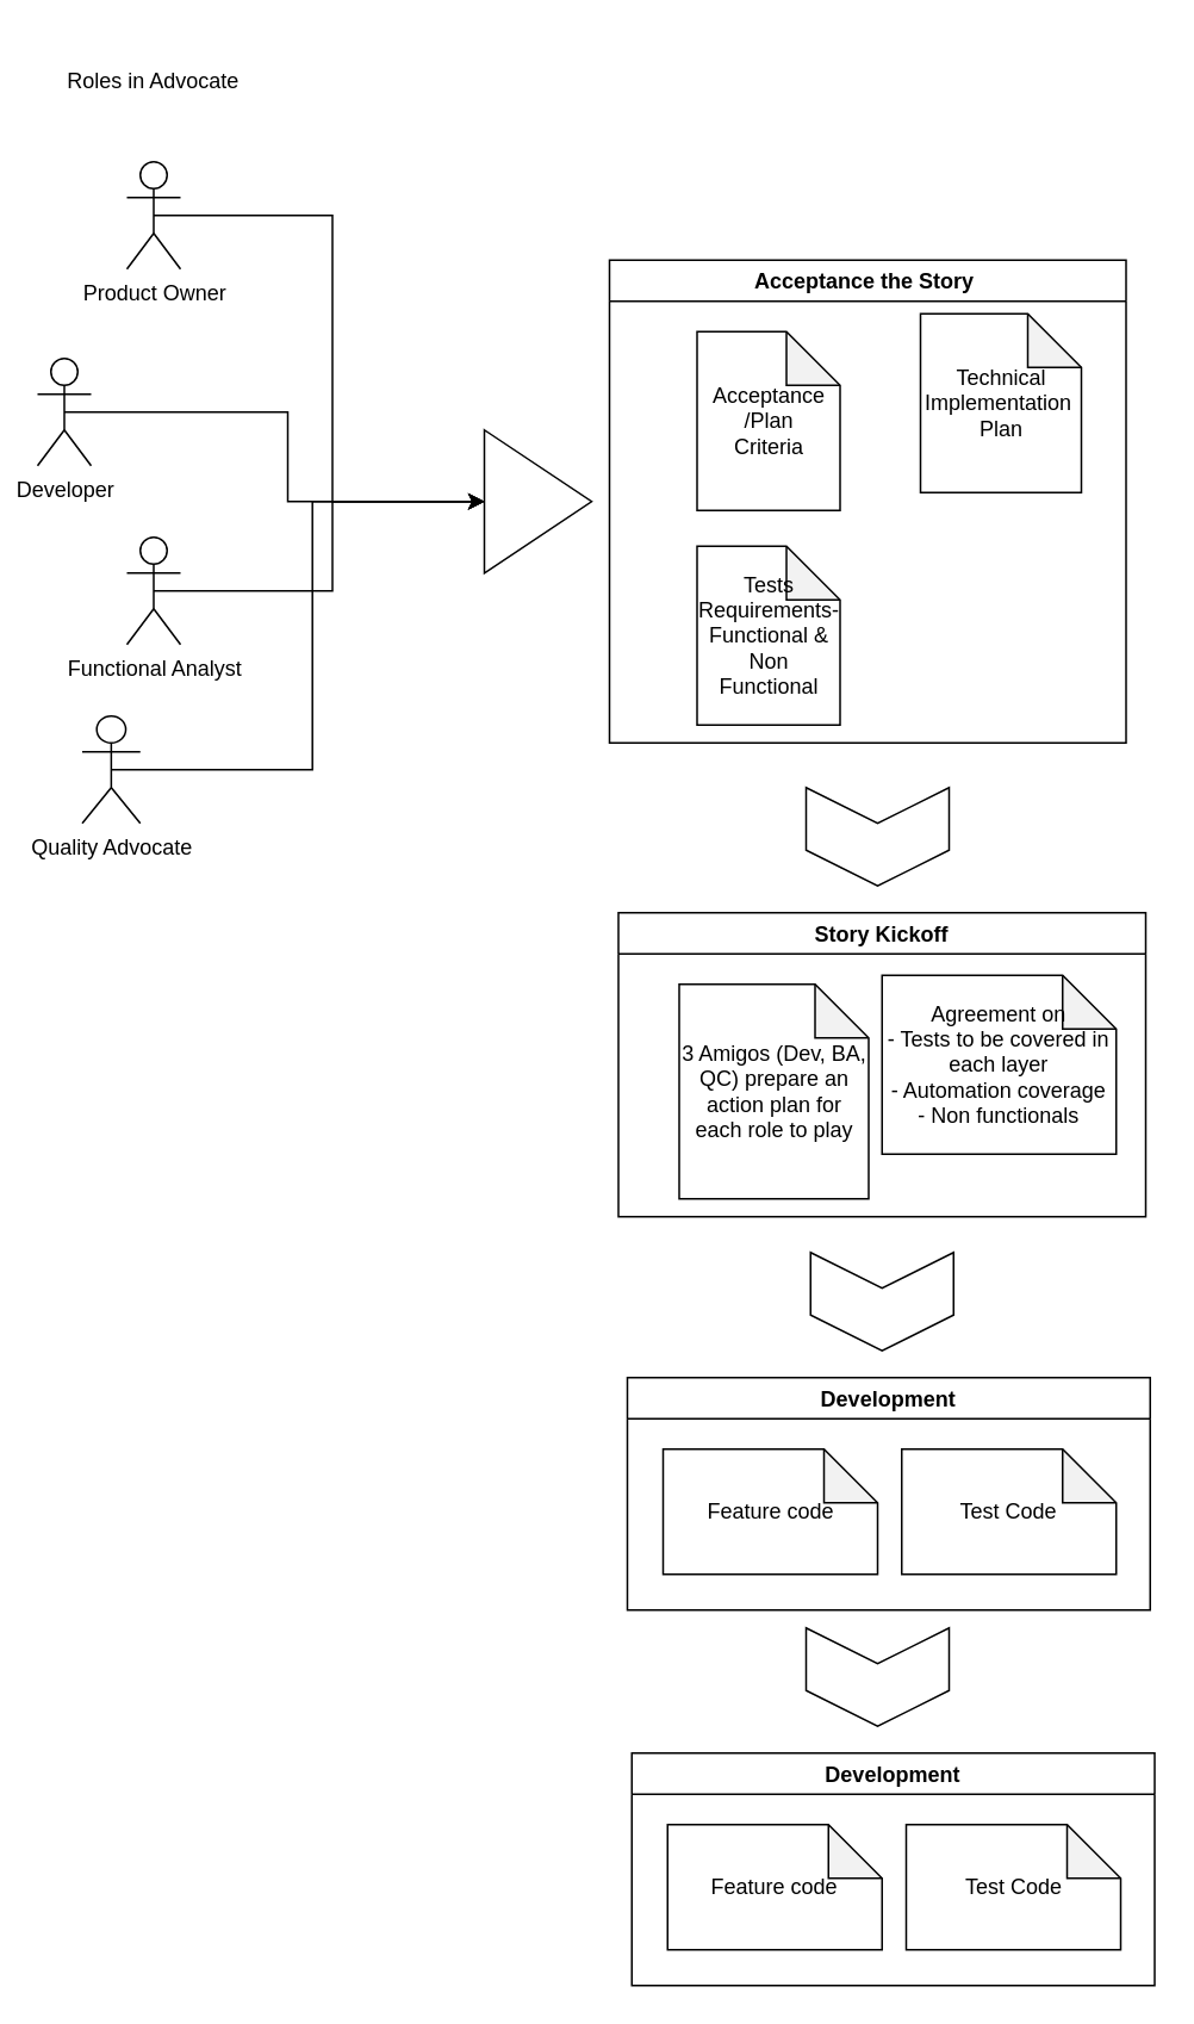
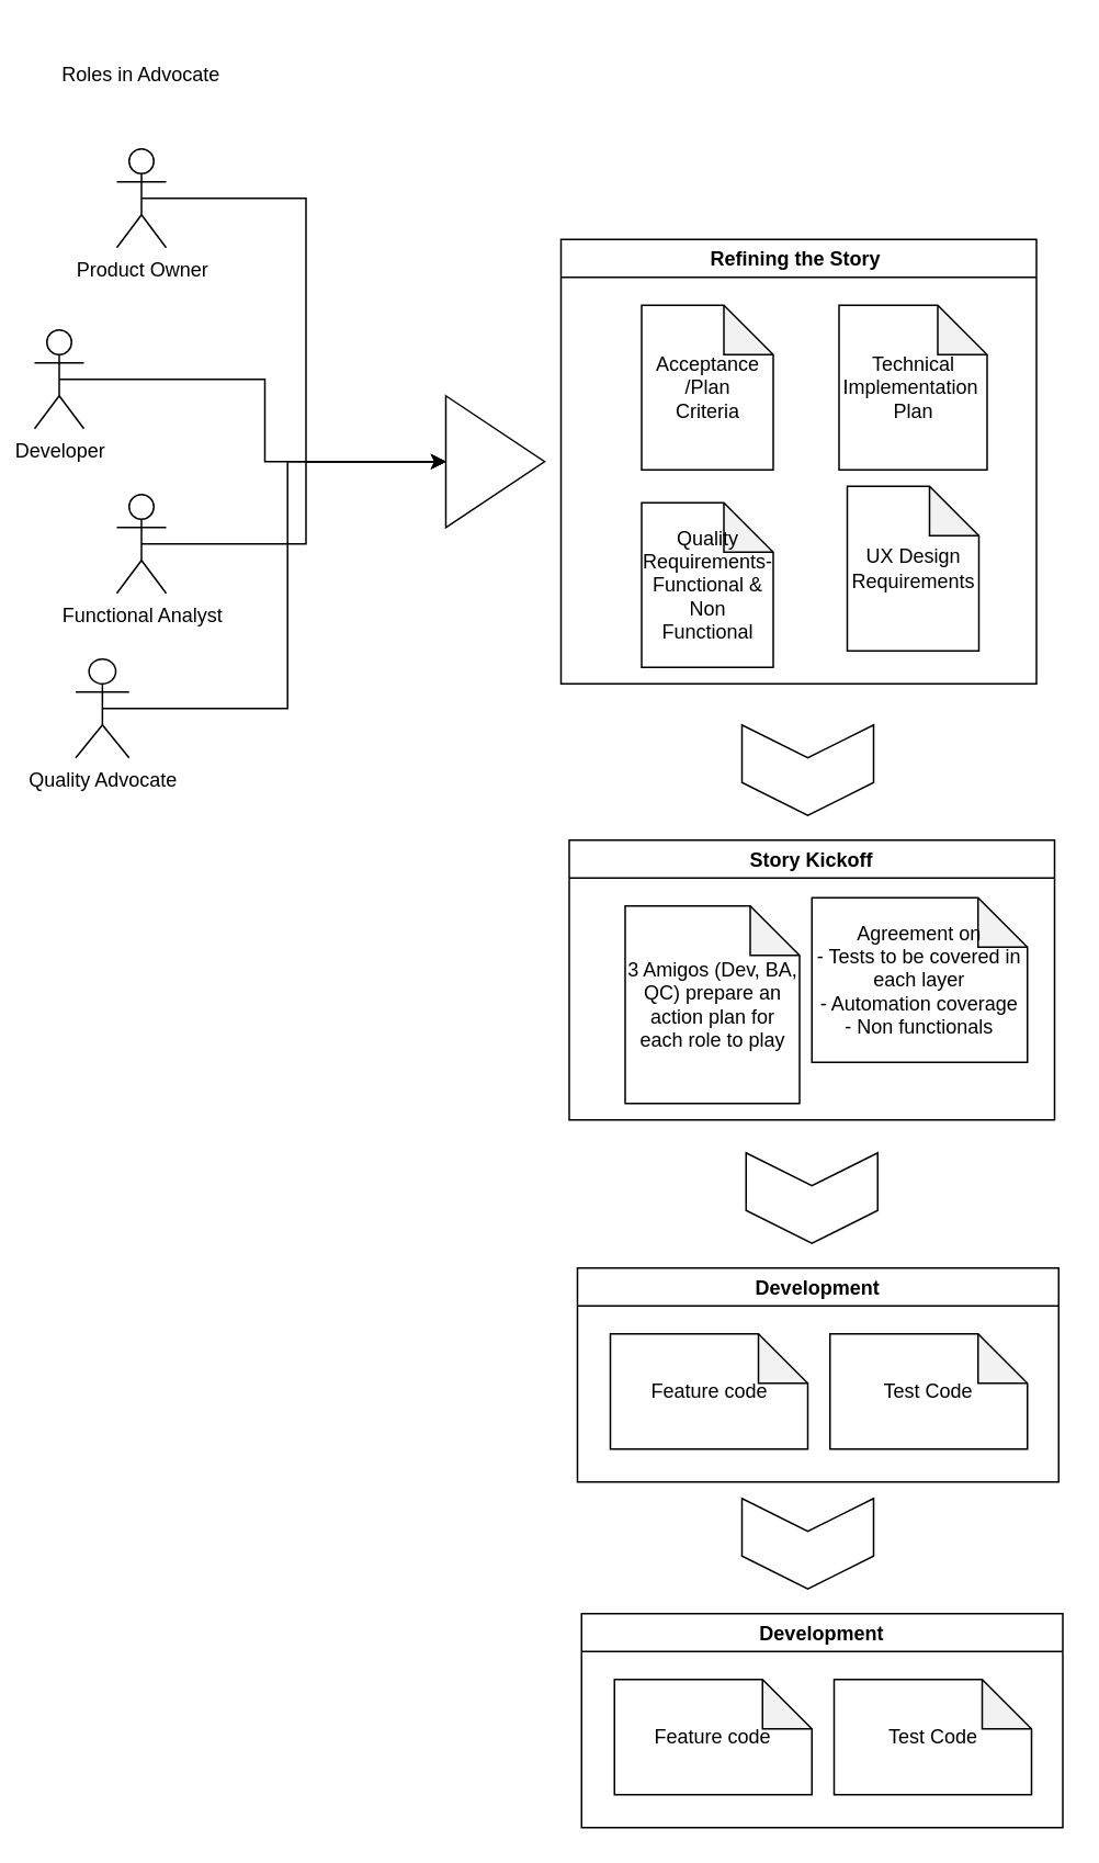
  <mxCell id="0" />
  <mxCell id="1" parent="0" />
  <mxCell id="2" style="edgeStyle=orthogonalEdgeStyle;rounded=0;orthogonalLoop=1;jettySize=auto;html=1;exitX=0.5;exitY=0.5;exitDx=0;exitDy=0;exitPerimeter=0;entryX=0;entryY=0.5;entryDx=0;entryDy=0;" edge="1" parent="1" source="3" target="11"><mxGeometry relative="1" as="geometry" /></mxCell>
  <mxCell id="3" value="Product Owner" style="shape=umlActor;verticalLabelPosition=bottom;verticalAlign=top;html=1;outlineConnect=0;" vertex="1" parent="1"><mxGeometry x="70.5" y="90" width="30" height="60" as="geometry" /></mxCell>
  <mxCell id="4" style="edgeStyle=orthogonalEdgeStyle;rounded=0;orthogonalLoop=1;jettySize=auto;html=1;exitX=0.5;exitY=0.5;exitDx=0;exitDy=0;exitPerimeter=0;entryX=0;entryY=0.5;entryDx=0;entryDy=0;" edge="1" parent="1" source="5" target="11"><mxGeometry relative="1" as="geometry"><mxPoint x="240.5" y="120" as="targetPoint" /></mxGeometry></mxCell>
  <mxCell id="5" value="Developer" style="shape=umlActor;verticalLabelPosition=bottom;verticalAlign=top;html=1;outlineConnect=0;" vertex="1" parent="1"><mxGeometry x="20.5" y="200" width="30" height="60" as="geometry" /></mxCell>
  <mxCell id="6" style="edgeStyle=orthogonalEdgeStyle;rounded=0;orthogonalLoop=1;jettySize=auto;html=1;exitX=0.5;exitY=0.5;exitDx=0;exitDy=0;exitPerimeter=0;entryX=0;entryY=0.5;entryDx=0;entryDy=0;" edge="1" parent="1" source="7" target="11"><mxGeometry relative="1" as="geometry"><mxPoint x="240.5" y="330" as="targetPoint" /></mxGeometry></mxCell>
  <mxCell id="7" value="Quality Advocate" style="shape=umlActor;verticalLabelPosition=bottom;verticalAlign=top;html=1;outlineConnect=0;" vertex="1" parent="1"><mxGeometry x="45.5" y="400" width="32.5" height="60" as="geometry" /></mxCell>
  <mxCell id="8" style="edgeStyle=orthogonalEdgeStyle;rounded=0;orthogonalLoop=1;jettySize=auto;html=1;exitX=0.5;exitY=0.5;exitDx=0;exitDy=0;exitPerimeter=0;entryX=0;entryY=0.5;entryDx=0;entryDy=0;" edge="1" parent="1" source="9" target="11"><mxGeometry relative="1" as="geometry"><mxPoint x="240.5" y="230" as="targetPoint" /></mxGeometry></mxCell>
  <mxCell id="9" value="Functional Analyst" style="shape=umlActor;verticalLabelPosition=bottom;verticalAlign=top;html=1;outlineConnect=0;" vertex="1" parent="1"><mxGeometry x="70.5" y="300" width="30" height="60" as="geometry" /></mxCell>
  <mxCell id="10" value="Roles in Advocate" style="text;html=1;strokeColor=none;fillColor=none;align=center;verticalAlign=middle;whiteSpace=wrap;rounded=0;" vertex="1" parent="1"><mxGeometry x="33" y="20" width="105" height="50" as="geometry" /></mxCell>
  <mxCell id="11" value="" style="triangle;whiteSpace=wrap;html=1;" vertex="1" parent="1"><mxGeometry x="270.5" y="240" width="60" height="80" as="geometry" /></mxCell>
- <mxCell id="12" value="Acceptance the Story " style="swimlane;" vertex="1" parent="1"><mxGeometry x="340.5" y="145" width="289" height="270" as="geometry" /></mxCell>
+ <mxCell id="12" value="Refining the Story " style="swimlane;" vertex="1" parent="1"><mxGeometry x="340.5" y="145" width="289" height="270" as="geometry" /></mxCell>
  <mxCell id="13" value="Acceptance&lt;br&gt;/Plan&lt;br&gt;Criteria" style="shape=note;whiteSpace=wrap;html=1;backgroundOutline=1;darkOpacity=0.05;" vertex="1" parent="12"><mxGeometry x="49" y="40" width="80" height="100" as="geometry" /></mxCell>
- <mxCell id="14" value="Technical Implementation&amp;nbsp;&lt;br&gt;Plan" style="shape=note;whiteSpace=wrap;html=1;backgroundOutline=1;darkOpacity=0.05;" vertex="1" parent="12"><mxGeometry x="174" y="30" width="90" height="100" as="geometry" /></mxCell>
- <mxCell id="16" value="Tests Requirements-Functional &amp;amp;&lt;br&gt;Non Functional" style="shape=note;whiteSpace=wrap;html=1;backgroundOutline=1;darkOpacity=0.05;" vertex="1" parent="12"><mxGeometry x="49" y="160" width="80" height="100" as="geometry" /></mxCell>
+ <mxCell id="14" value="Technical Implementation&amp;nbsp;&lt;br&gt;Plan" style="shape=note;whiteSpace=wrap;html=1;backgroundOutline=1;darkOpacity=0.05;" vertex="1" parent="12"><mxGeometry x="169" y="40" width="90" height="100" as="geometry" /></mxCell>
+ <mxCell id="15" value="UX Design Requirements" style="shape=note;whiteSpace=wrap;html=1;backgroundOutline=1;darkOpacity=0.05;" vertex="1" parent="12"><mxGeometry x="174" y="150" width="80" height="100" as="geometry" /></mxCell>
+ <mxCell id="16" value="Quality Requirements-Functional &amp;amp;&lt;br&gt;Non Functional" style="shape=note;whiteSpace=wrap;html=1;backgroundOutline=1;darkOpacity=0.05;" vertex="1" parent="12"><mxGeometry x="49" y="160" width="80" height="100" as="geometry" /></mxCell>
  <mxCell id="17" value="" style="shape=step;perimeter=stepPerimeter;whiteSpace=wrap;html=1;fixedSize=1;direction=south;" vertex="1" parent="1"><mxGeometry x="450.5" y="440" width="80" height="55" as="geometry" /></mxCell>
  <mxCell id="18" value="Story Kickoff" style="swimlane;" vertex="1" parent="1"><mxGeometry x="345.5" y="510" width="295" height="170" as="geometry" /></mxCell>
  <mxCell id="19" value="3 Amigos (Dev, BA, QC) prepare an action plan for each role to play" style="shape=note;whiteSpace=wrap;html=1;backgroundOutline=1;darkOpacity=0.05;" vertex="1" parent="18"><mxGeometry x="34" y="40" width="106" height="120" as="geometry" /></mxCell>
  <mxCell id="20" value="Agreement on&lt;br&gt;- Tests to be covered in each layer&lt;br&gt;- Automation coverage&lt;br&gt;- Non functionals" style="shape=note;whiteSpace=wrap;html=1;backgroundOutline=1;darkOpacity=0.05;" vertex="1" parent="18"><mxGeometry x="147.5" y="35" width="131" height="100" as="geometry" /></mxCell>
  <mxCell id="21" style="edgeStyle=orthogonalEdgeStyle;rounded=0;orthogonalLoop=1;jettySize=auto;html=1;exitX=1;exitY=0.5;exitDx=0;exitDy=0;" edge="1" parent="1" source="17" target="17"><mxGeometry relative="1" as="geometry" /></mxCell>
  <mxCell id="22" value="" style="shape=step;perimeter=stepPerimeter;whiteSpace=wrap;html=1;fixedSize=1;direction=south;" vertex="1" parent="1"><mxGeometry x="453" y="700" width="80" height="55" as="geometry" /></mxCell>
  <mxCell id="23" value="Development" style="swimlane;" vertex="1" parent="1"><mxGeometry x="350.5" y="770" width="292.5" height="130" as="geometry" /></mxCell>
  <mxCell id="24" value="Feature code&lt;br&gt;" style="shape=note;whiteSpace=wrap;html=1;backgroundOutline=1;darkOpacity=0.05;" vertex="1" parent="23"><mxGeometry x="20" y="40" width="120" height="70" as="geometry" /></mxCell>
  <mxCell id="25" value="Test Code" style="shape=note;whiteSpace=wrap;html=1;backgroundOutline=1;darkOpacity=0.05;" vertex="1" parent="23"><mxGeometry x="153.5" y="40" width="120" height="70" as="geometry" /></mxCell>
  <mxCell id="26" value="" style="shape=step;perimeter=stepPerimeter;whiteSpace=wrap;html=1;fixedSize=1;direction=south;" vertex="1" parent="1"><mxGeometry x="450.5" y="910" width="80" height="55" as="geometry" /></mxCell>
  <mxCell id="27" value="Development" style="swimlane;" vertex="1" parent="1"><mxGeometry x="353" y="980" width="292.5" height="130" as="geometry" /></mxCell>
  <mxCell id="28" value="Feature code&lt;br&gt;" style="shape=note;whiteSpace=wrap;html=1;backgroundOutline=1;darkOpacity=0.05;" vertex="1" parent="27"><mxGeometry x="20" y="40" width="120" height="70" as="geometry" /></mxCell>
  <mxCell id="29" value="Test Code" style="shape=note;whiteSpace=wrap;html=1;backgroundOutline=1;darkOpacity=0.05;" vertex="1" parent="27"><mxGeometry x="153.5" y="40" width="120" height="70" as="geometry" /></mxCell>
